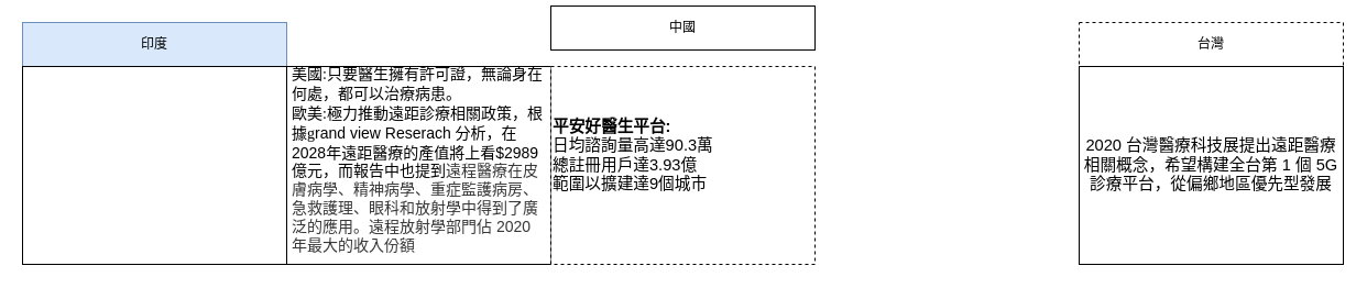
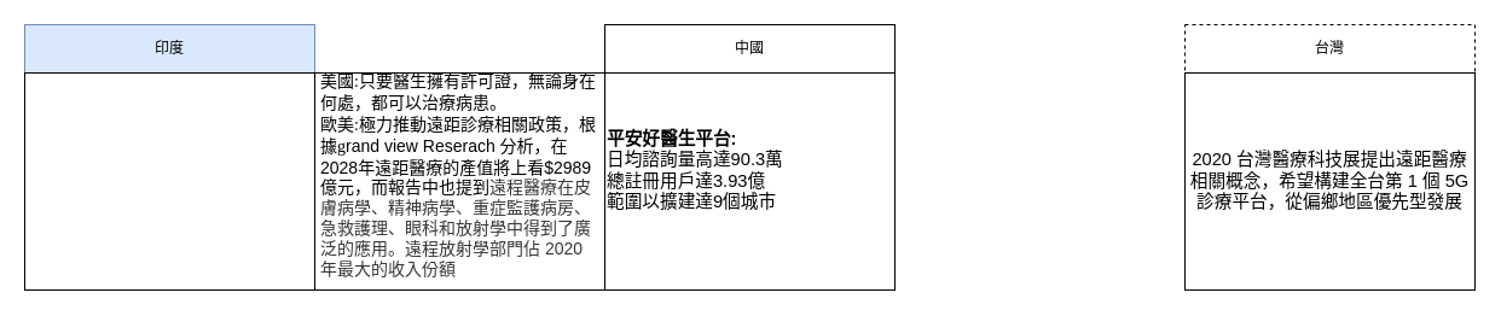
  <mxCell id="0" />
  <mxCell id="1" parent="0" />
  <mxCell id="2" value="印度" style="rounded=0;whiteSpace=wrap;html=1;fillColor=#dae8fc;strokeColor=#6c8ebf;" vertex="1" parent="1"><mxGeometry x="20" y="20" width="240" height="40" as="geometry" /></mxCell>
  <mxCell id="3" value="台灣" style="rounded=0;whiteSpace=wrap;html=1;dashed=1;" vertex="1" parent="1"><mxGeometry x="980" y="20" width="240" height="40" as="geometry" /></mxCell>
- <mxCell id="4" value="中國" style="rounded=0;whiteSpace=wrap;html=1;" vertex="1" parent="1"><mxGeometry x="500" y="5" width="240" height="40" as="geometry" /></mxCell>
+ <mxCell id="4" value="中國" style="rounded=0;whiteSpace=wrap;html=1;" vertex="1" parent="1"><mxGeometry x="500" y="20" width="240" height="40" as="geometry" /></mxCell>
  <mxCell id="5" value="" style="rounded=0;whiteSpace=wrap;html=1;align=left;" vertex="1" parent="1"><mxGeometry x="20" y="60" width="240" height="180" as="geometry" /></mxCell>
  <mxCell id="6" value="" style="rounded=0;whiteSpace=wrap;html=1;" vertex="1" parent="1"><mxGeometry x="260" y="60" width="240" height="180" as="geometry" /></mxCell>
  <mxCell id="7" value="&lt;div style=&quot;font-size: 14.667px&quot;&gt;&lt;span id=&quot;docs-internal-guid-65883637-7fff-7f54-b843-f8051454c2ea&quot;&gt;&lt;span style=&quot;font-size: 11pt ; font-family: &amp;#34;arial&amp;#34; ; background-color: rgb(255 , 255 , 255) ; vertical-align: baseline&quot;&gt;2020 台灣醫療科技展提出遠距醫療相關概念，希望構建&lt;/span&gt;&lt;span style=&quot;font-size: 11pt ; font-family: &amp;#34;arial&amp;#34; ; background-color: transparent ; vertical-align: baseline&quot;&gt;全台第 1 個 5G 診療平台，從偏鄉地區優先型發展&lt;/span&gt;&lt;/span&gt;&lt;br&gt;&lt;/div&gt;" style="rounded=0;whiteSpace=wrap;html=1;" vertex="1" parent="1"><mxGeometry x="980" y="60" width="240" height="180" as="geometry" /></mxCell>
- <mxCell id="8" value="&lt;b style=&quot;font-family: &amp;#34;arial&amp;#34; ; font-size: 14.667px ; text-align: center&quot;&gt;平安好醫生平台:&lt;br&gt;&lt;/b&gt;&lt;span style=&quot;font-family: &amp;#34;arial&amp;#34; ; font-size: 14.667px ; text-align: center&quot;&gt;日均諮詢量高達90.3萬&lt;br&gt;&lt;/span&gt;&lt;span style=&quot;background-color: transparent ; font-family: &amp;#34;arial&amp;#34; ; font-size: 11pt ; text-align: center&quot;&gt;總註冊用戶達3.93億&lt;br&gt;&lt;/span&gt;&lt;span style=&quot;font-family: &amp;#34;arial&amp;#34; ; font-size: 14.667px&quot;&gt;範圍以擴建達9個城市&lt;/span&gt;&lt;span style=&quot;font-family: &amp;#34;arial&amp;#34; ; font-size: 14.667px ; text-align: center&quot;&gt;&lt;br&gt;&lt;/span&gt;&lt;div&gt;&lt;span style=&quot;font-size: 11pt ; font-family: &amp;#34;arial&amp;#34; ; background-color: transparent ; vertical-align: baseline&quot;&gt;&lt;br&gt;&lt;/span&gt;&lt;/div&gt;" style="rounded=0;whiteSpace=wrap;html=1;align=left;dashed=1;" vertex="1" parent="1"><mxGeometry x="500" y="60" width="240" height="180" as="geometry" /></mxCell>
+ <mxCell id="8" value="&lt;b style=&quot;font-family: &amp;#34;arial&amp;#34; ; font-size: 14.667px ; text-align: center&quot;&gt;平安好醫生平台:&lt;br&gt;&lt;/b&gt;&lt;span style=&quot;font-family: &amp;#34;arial&amp;#34; ; font-size: 14.667px ; text-align: center&quot;&gt;日均諮詢量高達90.3萬&lt;br&gt;&lt;/span&gt;&lt;span style=&quot;background-color: transparent ; font-family: &amp;#34;arial&amp;#34; ; font-size: 11pt ; text-align: center&quot;&gt;總註冊用戶達3.93億&lt;br&gt;&lt;/span&gt;&lt;span style=&quot;font-family: &amp;#34;arial&amp;#34; ; font-size: 14.667px&quot;&gt;範圍以擴建達9個城市&lt;/span&gt;&lt;span style=&quot;font-family: &amp;#34;arial&amp;#34; ; font-size: 14.667px ; text-align: center&quot;&gt;&lt;br&gt;&lt;/span&gt;&lt;div&gt;&lt;span style=&quot;font-size: 11pt ; font-family: &amp;#34;arial&amp;#34; ; background-color: transparent ; vertical-align: baseline&quot;&gt;&lt;br&gt;&lt;/span&gt;&lt;/div&gt;" style="rounded=0;whiteSpace=wrap;html=1;align=left;" vertex="1" parent="1"><mxGeometry x="500" y="60" width="240" height="180" as="geometry" /></mxCell>
  <mxCell id="9" value="&lt;h1&gt;&lt;br&gt;&lt;/h1&gt;" style="text;html=1;spacing=5;spacingTop=-20;whiteSpace=wrap;overflow=hidden;rounded=0;fontFamily=Helvetica;" vertex="1" parent="1"><mxGeometry x="20" y="50" width="240" height="190" as="geometry" /></mxCell>
  <mxCell id="10" value="&lt;h1 style=&quot;font-size: 14px&quot;&gt;&lt;span style=&quot;font-weight: 400 ; text-align: center ; font-family: &amp;#34;microsoft jhenghei&amp;#34; ; vertical-align: baseline&quot;&gt;美國:只要醫生擁有許可證，無論身在何處，都可以治療病患。&lt;br&gt;歐美:極力推動遠距診療相關政策，根據g&lt;/span&gt;&lt;span style=&quot;font-weight: 400 ; text-align: center ; font-family: &amp;#34;arial&amp;#34; ; vertical-align: baseline&quot;&gt;rand view Reserach 分析，在2028年遠距醫療的產值將上看$2989億元，而報告中也提到&lt;/span&gt;&lt;span style=&quot;font-weight: 400 ; text-align: center ; font-family: &amp;#34;arial&amp;#34; ; color: rgb(55 , 55 , 55) ; vertical-align: baseline&quot;&gt;遠程醫療在皮膚病學、精神病學、重症監護病房、急救護理、眼科和放射學中得到了廣泛的應用。遠程放射學部門佔 2020 年最大的收入份額&lt;/span&gt;&lt;br&gt;&lt;/h1&gt;" style="text;html=1;spacing=5;spacingTop=-20;whiteSpace=wrap;overflow=hidden;rounded=0;" vertex="1" parent="1"><mxGeometry x="260" y="60" width="240" height="180" as="geometry" /></mxCell>
